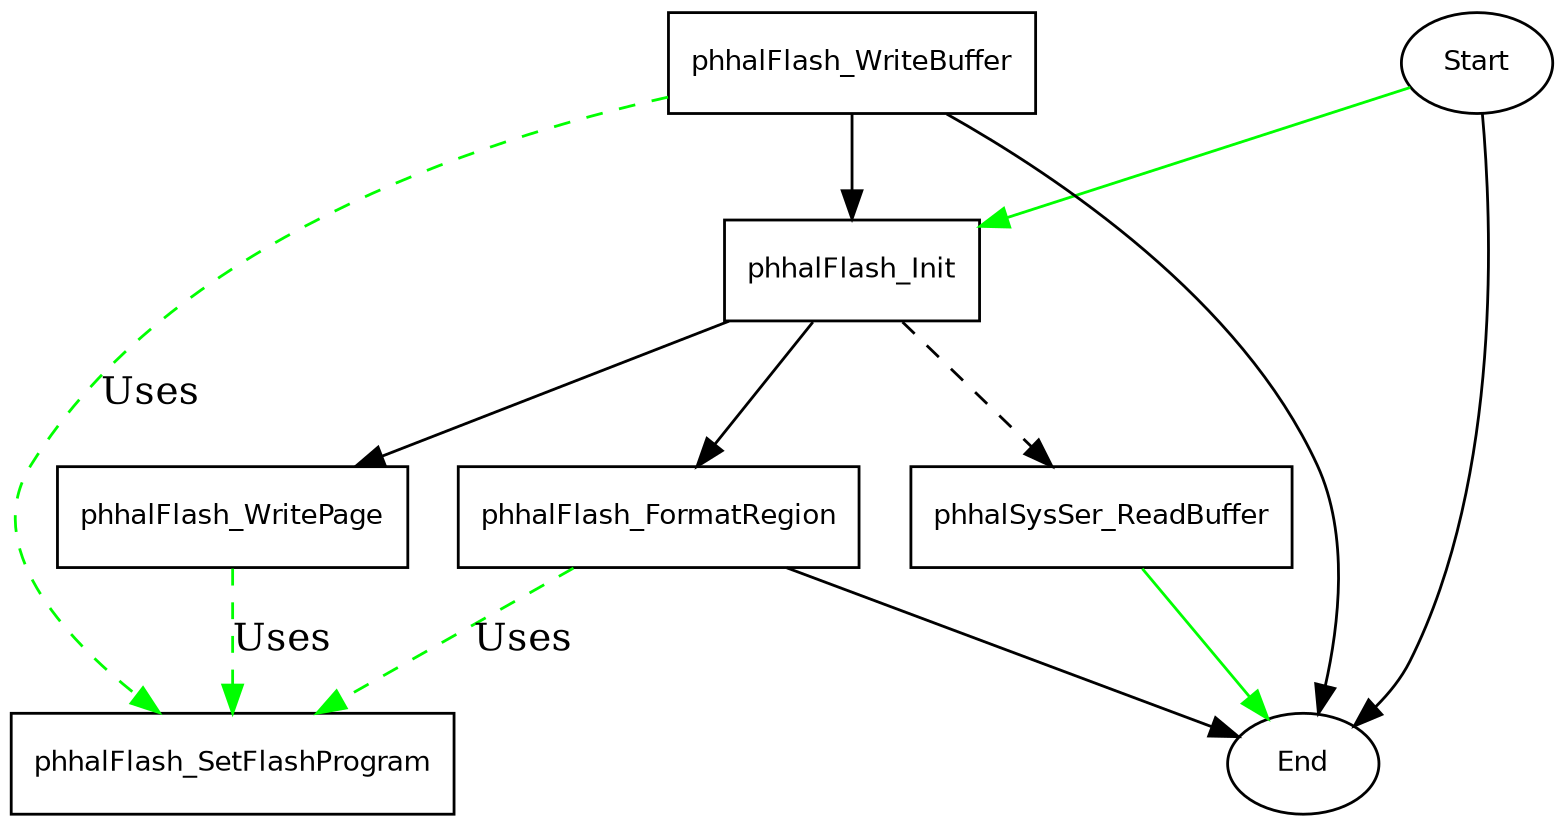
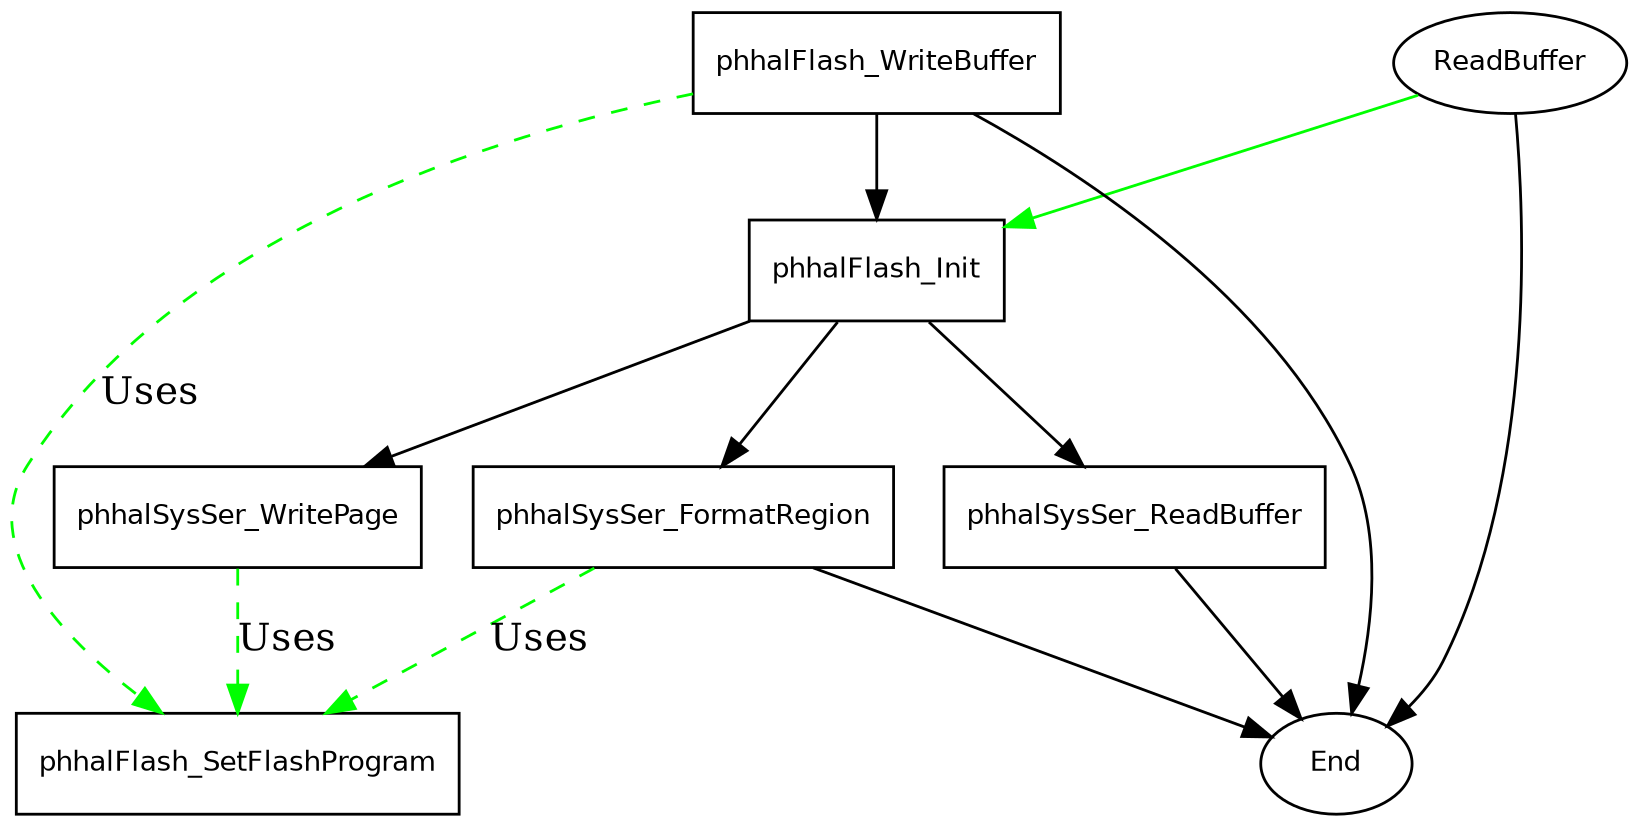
  digraph {
    node [fontname=Helvetica fontsize=10 shape=record]
    End [shape=oval]
-   Start [shape=oval]
+   Start [shape=oval label=ReadBuffer]
    phhalFlash_Init
-   phhalFlash_FormatRegion
+   phhalFlash_FormatRegion [label=phhalSysSer_FormatRegion]
    n5 [label=phhalSysSer_ReadBuffer]
-   phhalFlash_WritePage
+   phhalFlash_WritePage [label=phhalSysSer_WritePage]
    n7 [label=phhalFlash_SetFlashProgram]
    phhalFlash_WriteBuffer
    Start -> End
    Start -> phhalFlash_Init [color=green]
    phhalFlash_Init -> phhalFlash_FormatRegion
-   phhalFlash_Init -> n5 [style=dashed]
+   phhalFlash_Init -> n5
    phhalFlash_Init -> phhalFlash_WritePage
    phhalFlash_FormatRegion -> End
    phhalFlash_FormatRegion -> n7 [color=green label=Uses style=dashed]
-   n5 -> End [color=green]
+   n5 -> End
    phhalFlash_WritePage -> n7 [color=green label=Uses style=dashed]
    phhalFlash_WriteBuffer -> End
    phhalFlash_WriteBuffer -> phhalFlash_Init
    phhalFlash_WriteBuffer -> n7 [color=green label=Uses style=dashed]
  }
